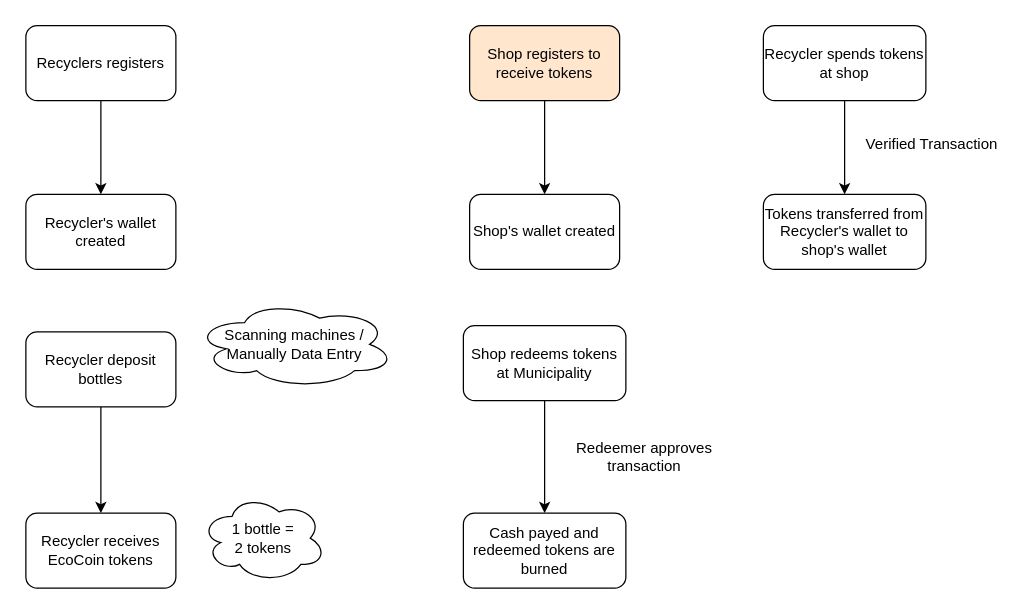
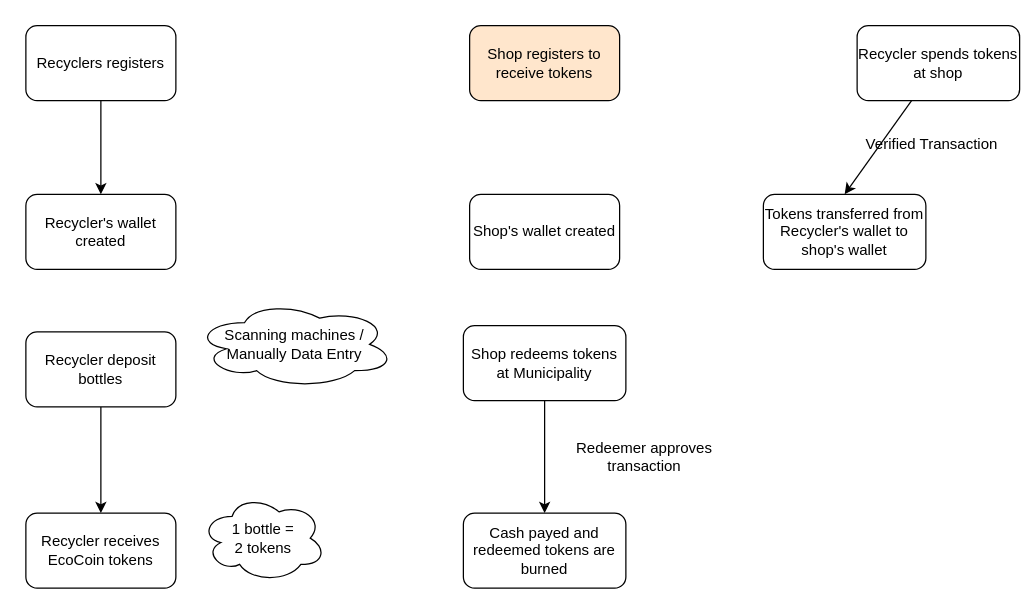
  <mxCell id="0" />
  <mxCell id="1" parent="0" />
  <mxCell id="2" style="edgeStyle=orthogonalEdgeStyle;rounded=0;orthogonalLoop=1;jettySize=auto;html=1;" parent="1" source="3" target="4" edge="1"><mxGeometry relative="1" as="geometry" /></mxCell>
  <mxCell id="3" value="Recycler deposit bottles" style="rounded=1;whiteSpace=wrap;html=1;" parent="1" vertex="1"><mxGeometry x="20" y="265" width="120" height="60" as="geometry" /></mxCell>
  <mxCell id="4" value="Recycler receives EcoCoin tokens" style="rounded=1;whiteSpace=wrap;html=1;" parent="1" vertex="1"><mxGeometry x="20" y="410" width="120" height="60" as="geometry" /></mxCell>
  <mxCell id="5" value="Scanning machines / Manually Data Entry" style="ellipse;shape=cloud;whiteSpace=wrap;html=1;" parent="1" vertex="1"><mxGeometry x="155" y="240" width="160" height="70" as="geometry" /></mxCell>
  <mxCell id="6" style="edgeStyle=none;html=1;entryX=0.5;entryY=0;entryDx=0;entryDy=0;" edge="1" parent="1" source="7" target="13"><mxGeometry relative="1" as="geometry" /></mxCell>
- <mxCell id="7" value="Recycler spends tokens at shop" style="rounded=1;whiteSpace=wrap;html=1;" parent="1" vertex="1"><mxGeometry x="610" y="20" width="130" height="60" as="geometry" /></mxCell>
- <mxCell id="8" style="edgeStyle=none;html=1;entryX=0.5;entryY=0;entryDx=0;entryDy=0;" edge="1" parent="1" source="9" target="18"><mxGeometry relative="1" as="geometry" /></mxCell>
+ <mxCell id="7" value="Recycler spends tokens at shop" style="rounded=1;whiteSpace=wrap;html=1;" parent="1" vertex="1"><mxGeometry x="685" y="20" width="130" height="60" as="geometry" /></mxCell>
  <mxCell id="9" value="Shop registers to receive tokens" style="rounded=1;whiteSpace=wrap;html=1;fillColor=#ffe6cc;" parent="1" vertex="1"><mxGeometry x="375" y="20" width="120" height="60" as="geometry" /></mxCell>
  <mxCell id="10" style="edgeStyle=none;html=1;" edge="1" parent="1" source="11"><mxGeometry relative="1" as="geometry"><mxPoint x="435" y="410" as="targetPoint" /></mxGeometry></mxCell>
  <mxCell id="11" value="Shop redeems tokens at Municipality" style="whiteSpace=wrap;html=1;rounded=1;" vertex="1" parent="1"><mxGeometry x="370" y="260" width="130" height="60" as="geometry" /></mxCell>
  <mxCell id="12" value="1 bottle = &lt;br&gt;2 tokens" style="ellipse;shape=cloud;whiteSpace=wrap;html=1;" vertex="1" parent="1"><mxGeometry x="160" y="395" width="100" height="70" as="geometry" /></mxCell>
  <mxCell id="13" value="Tokens transferred from Recycler's wallet to shop's wallet" style="whiteSpace=wrap;html=1;rounded=1;" vertex="1" parent="1"><mxGeometry x="610" y="155" width="130" height="60" as="geometry" /></mxCell>
  <mxCell id="14" value="Verified Transaction" style="text;html=1;strokeColor=none;fillColor=none;align=center;verticalAlign=middle;whiteSpace=wrap;rounded=0;" vertex="1" parent="1"><mxGeometry x="690" y="100" width="110" height="30" as="geometry" /></mxCell>
  <mxCell id="15" value="" style="edgeStyle=none;html=1;" edge="1" parent="1" source="16" target="17"><mxGeometry relative="1" as="geometry" /></mxCell>
  <mxCell id="16" value="Recyclers registers" style="rounded=1;whiteSpace=wrap;html=1;" vertex="1" parent="1"><mxGeometry x="20" y="20" width="120" height="60" as="geometry" /></mxCell>
  <mxCell id="17" value="Recycler's wallet created" style="whiteSpace=wrap;html=1;rounded=1;" vertex="1" parent="1"><mxGeometry x="20" y="155" width="120" height="60" as="geometry" /></mxCell>
  <mxCell id="18" value="Shop's wallet created" style="whiteSpace=wrap;html=1;rounded=1;" vertex="1" parent="1"><mxGeometry x="375" y="155" width="120" height="60" as="geometry" /></mxCell>
  <mxCell id="19" value="Redeemer approves transaction" style="text;html=1;strokeColor=none;fillColor=none;align=center;verticalAlign=middle;whiteSpace=wrap;rounded=0;" vertex="1" parent="1"><mxGeometry x="445" y="350" width="140" height="30" as="geometry" /></mxCell>
  <mxCell id="20" value="Cash payed and redeemed tokens are burned" style="whiteSpace=wrap;html=1;rounded=1;" vertex="1" parent="1"><mxGeometry x="370" y="410" width="130" height="60" as="geometry" /></mxCell>
